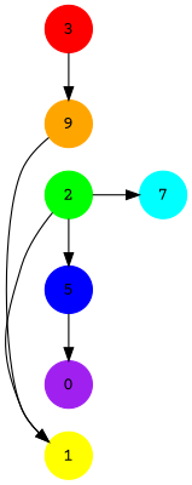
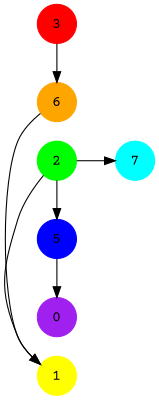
  digraph {
    fontname="Courier Prime"
    rankdir=LR
    node [fontname="Courier Prime" shape=circle style=filled]
    edge [fontname="Courier Prime" minlen=2]
    3 [color=red]
-   6 [color=orange label=9]
+   6 [color=orange]
    1 [color=yellow]
    2 [color=green]
    5 [color=blue]
    n6 [color=purple label=0]
    7 [color=aqua]
    subgraph sub_1 {
      rank=same
      3
      6
      1
      2
      5
      n6
    }
    3 -> 6
    6 -> 1
    2 -> 1
    2 -> 5
    2 -> 7 [minlen=1]
    5 -> n6
  }
